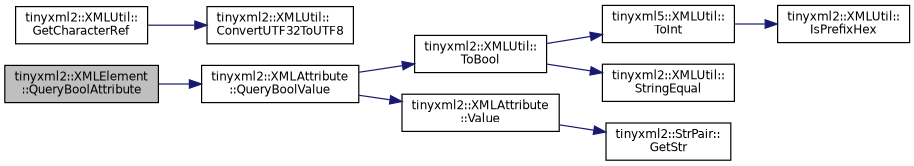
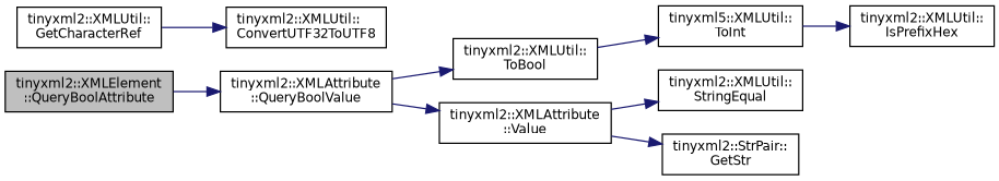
  digraph {
    rankdir=LR
    node [color=black fillcolor=white fontname=Helvetica fontsize=10 shape=record style=filled]
    edge [color=midnightblue fontname=Helvetica fontsize=10 labelfontname=Helvetica labelfontsize=10 style=solid]
    n1 [fillcolor=grey75 fontcolor=black height=0.2 label="tinyxml2::XMLElement\l::QueryBoolAttribute" width=0.4]
    n2 [height=0.2 label="tinyxml2::XMLAttribute\l::QueryBoolValue" width=0.4]
    n3 [height=0.2 label="tinyxml2::XMLUtil::\lToBool" width=0.4]
    n4 [height=0.2 label="tinyxml2::XMLAttribute\l::Value" width=0.4]
    n5 [height=0.2 label="tinyxml2::XMLUtil::\lStringEqual" width=0.4]
    n6 [height=0.2 label="tinyxml5::XMLUtil::\lToInt" width=0.4]
    n7 [height=0.2 label="tinyxml2::StrPair::\lGetStr" width=0.4]
    n8 [height=0.2 label="tinyxml2::XMLUtil::\lIsPrefixHex" width=0.4]
    n9 [height=0.2 label="tinyxml2::XMLUtil::\lGetCharacterRef" width=0.4]
    n10 [height=0.2 label="tinyxml2::XMLUtil::\lConvertUTF32ToUTF8" width=0.4]
    n1 -> n2
    n2 -> n3
    n2 -> n4
-   n3 -> n5
+   n4 -> n5
    n3 -> n6
    n4 -> n7
    n6 -> n8
    n9 -> n10
  }
